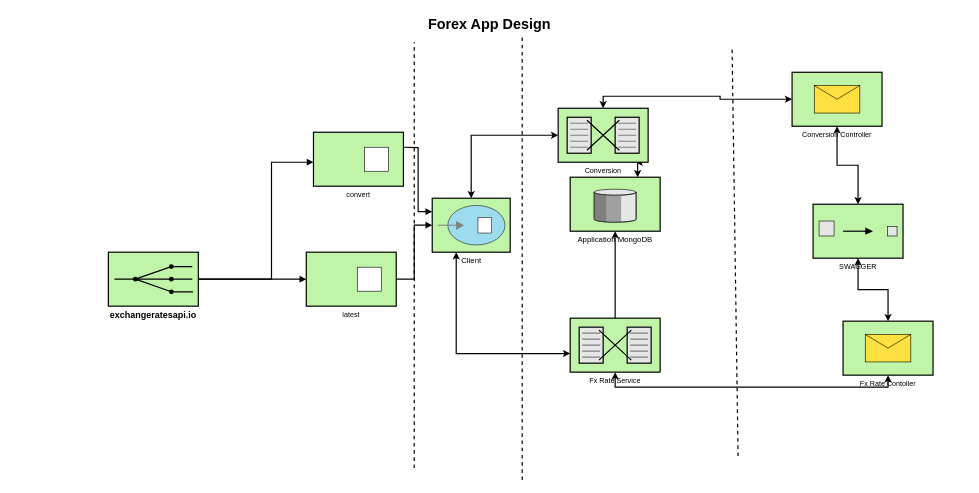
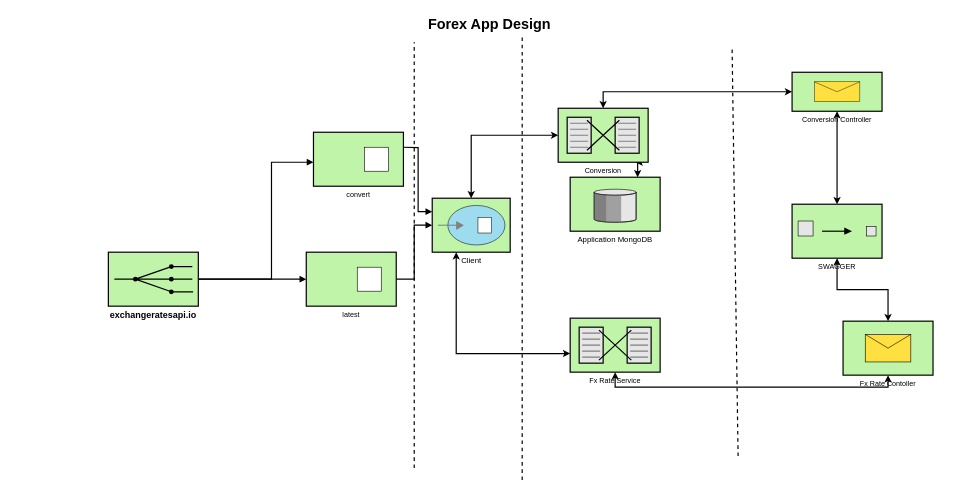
  <mxCell id="0" style=";html=1;" />
  <mxCell id="1" style=";html=1;" parent="0" />
  <mxCell id="2" style="edgeStyle=orthogonalEdgeStyle;rounded=0;html=1;endArrow=block;endFill=1;jettySize=auto;orthogonalLoop=1;strokeWidth=2;startArrow=none;startFill=0;" parent="1" source="4" target="5" edge="1"><mxGeometry relative="1" as="geometry"><Array as="points"><mxPoint x="452" y="465" /><mxPoint x="452" y="270" /></Array><mxPoint x="522" y="270" as="targetPoint" /></mxGeometry></mxCell>
  <mxCell id="3" style="edgeStyle=orthogonalEdgeStyle;rounded=0;html=1;endArrow=block;endFill=1;jettySize=auto;orthogonalLoop=1;strokeWidth=2;startArrow=none;startFill=0;" parent="1" source="4" target="9" edge="1"><mxGeometry relative="1" as="geometry" /></mxCell>
  <mxCell id="4" value="exchangeratesapi.io" style="strokeWidth=2;dashed=0;align=center;fontSize=15;fillColor=#c0f5a9;verticalLabelPosition=bottom;verticalAlign=top;shape=mxgraph.eip.recipient_list;fontStyle=1;perimeterSpacing=1;" parent="1" vertex="1"><mxGeometry x="180" y="420" width="150" height="90" as="geometry" /></mxCell>
  <mxCell id="5" value="convert&#10;" style="strokeWidth=2;dashed=0;align=center;fontSize=12;shape=rect;verticalLabelPosition=bottom;verticalAlign=top;fillColor=#c0f5a9" parent="1" vertex="1"><mxGeometry x="522" y="220" width="150" height="90" as="geometry" /></mxCell>
  <mxCell id="6" value="" style="strokeWidth=1;dashed=0;align=center;fontSize=8;shape=rect;fillColor=#ffffff;strokeColor=#000000;" parent="5" vertex="1"><mxGeometry x="85" y="25" width="40" height="40" as="geometry" /></mxCell>
  <mxCell id="7" style="edgeStyle=orthogonalEdgeStyle;rounded=0;html=1;endArrow=block;endFill=1;jettySize=auto;orthogonalLoop=1;strokeWidth=2;startArrow=none;startFill=0;entryX=0;entryY=0.25;entryDx=0;entryDy=0;entryPerimeter=0;" parent="1" target="26" edge="1"><mxGeometry relative="1" as="geometry"><mxPoint x="672" y="245" as="sourcePoint" /></mxGeometry></mxCell>
  <mxCell id="8" style="edgeStyle=orthogonalEdgeStyle;rounded=0;html=1;endArrow=block;endFill=1;jettySize=auto;orthogonalLoop=1;strokeWidth=2;startArrow=none;startFill=0;" parent="1" source="9" target="26" edge="1"><mxGeometry relative="1" as="geometry" /></mxCell>
  <mxCell id="9" value="latest&#10;" style="strokeWidth=2;dashed=0;align=center;fontSize=12;shape=rect;verticalLabelPosition=bottom;verticalAlign=top;fillColor=#c0f5a9" parent="1" vertex="1"><mxGeometry x="510" y="420" width="150" height="90" as="geometry" /></mxCell>
  <mxCell id="10" value="" style="strokeWidth=1;dashed=0;align=center;fontSize=8;shape=rect" parent="9" vertex="1"><mxGeometry x="85" y="25" width="40" height="40" as="geometry" /></mxCell>
  <mxCell id="11" style="edgeStyle=orthogonalEdgeStyle;rounded=0;orthogonalLoop=1;jettySize=auto;html=1;exitX=0.86;exitY=1;exitDx=0;exitDy=0;exitPerimeter=0;entryX=0.75;entryY=0;entryDx=0;entryDy=0;entryPerimeter=0;fontSize=15;startArrow=classic;startFill=1;strokeWidth=2;" edge="1" parent="1" source="12" target="16"><mxGeometry relative="1" as="geometry" /></mxCell>
  <mxCell id="12" value="Conversion" style="strokeWidth=2;dashed=0;align=center;fontSize=12;shape=mxgraph.eip.message_translator;fillColor=#c0f5a9;verticalLabelPosition=bottom;verticalAlign=top;" parent="1" vertex="1"><mxGeometry x="930" y="180" width="150" height="90" as="geometry" /></mxCell>
- <mxCell id="13" style="edgeStyle=orthogonalEdgeStyle;rounded=0;orthogonalLoop=1;jettySize=auto;html=1;entryX=0.5;entryY=1;entryDx=0;entryDy=0;entryPerimeter=0;fontSize=15;strokeWidth=2;" edge="1" parent="1" source="15" target="16"><mxGeometry relative="1" as="geometry" /></mxCell>
  <mxCell id="14" style="edgeStyle=orthogonalEdgeStyle;rounded=0;orthogonalLoop=1;jettySize=auto;html=1;entryX=0.5;entryY=1;entryDx=0;entryDy=0;entryPerimeter=0;fontSize=12;startArrow=classic;startFill=1;strokeWidth=2;exitX=0.5;exitY=1;exitDx=0;exitDy=0;exitPerimeter=0;" edge="1" parent="1" source="15" target="20"><mxGeometry relative="1" as="geometry" /></mxCell>
  <mxCell id="15" value="Fx Rate Service" style="strokeWidth=2;dashed=0;align=center;fontSize=12;shape=mxgraph.eip.message_translator;fillColor=#c0f5a9;verticalLabelPosition=bottom;verticalAlign=top;" parent="1" vertex="1"><mxGeometry x="950" y="530" width="150" height="90" as="geometry" /></mxCell>
  <mxCell id="16" value="Application MongoDB" style="strokeWidth=2;dashed=0;align=center;fontSize=13;verticalLabelPosition=bottom;verticalAlign=top;shape=mxgraph.eip.message_store;fillColor=#c0f5a9" parent="1" vertex="1"><mxGeometry x="950" y="295" width="150" height="90" as="geometry" /></mxCell>
  <mxCell id="17" value="Forex App Design" style="text;strokeColor=none;fillColor=none;html=1;fontSize=24;fontStyle=1;verticalAlign=middle;align=center;" parent="1" vertex="1"><mxGeometry x="20" y="20" width="1590" height="40" as="geometry" /></mxCell>
- <mxCell id="18" value="SWAGGER" style="strokeWidth=2;outlineConnect=0;dashed=0;align=center;fontSize=12;fillColor=#c0f5a9;verticalLabelPosition=bottom;verticalAlign=top;shape=mxgraph.eip.content_filter;" vertex="1" parent="1"><mxGeometry x="1355" y="340" width="150" height="90" as="geometry" /></mxCell>
+ <mxCell id="18" value="SWAGGER" style="strokeWidth=2;outlineConnect=0;dashed=0;align=center;fontSize=12;fillColor=#c0f5a9;verticalLabelPosition=bottom;verticalAlign=top;shape=mxgraph.eip.content_filter;" vertex="1" parent="1"><mxGeometry x="1320" y="340" width="150" height="90" as="geometry" /></mxCell>
  <mxCell id="19" style="edgeStyle=orthogonalEdgeStyle;rounded=0;orthogonalLoop=1;jettySize=auto;html=1;exitX=0.5;exitY=0;exitDx=0;exitDy=0;exitPerimeter=0;fontSize=12;startArrow=classic;startFill=1;strokeWidth=2;" edge="1" parent="1" source="20" target="18"><mxGeometry relative="1" as="geometry" /></mxCell>
  <mxCell id="20" value="Fx Rate Contoller" style="strokeWidth=2;outlineConnect=0;dashed=0;align=center;fontSize=12;fillColor=#c0f5a9;verticalLabelPosition=bottom;verticalAlign=top;shape=mxgraph.eip.envelope_wrapper;" vertex="1" parent="1"><mxGeometry x="1405" y="535" width="150" height="90" as="geometry" /></mxCell>
  <mxCell id="21" style="edgeStyle=orthogonalEdgeStyle;rounded=0;orthogonalLoop=1;jettySize=auto;html=1;entryX=0.5;entryY=0;entryDx=0;entryDy=0;entryPerimeter=0;fontSize=12;startArrow=classic;startFill=1;strokeWidth=2;" edge="1" parent="1" source="23" target="12"><mxGeometry relative="1" as="geometry" /></mxCell>
  <mxCell id="22" style="edgeStyle=orthogonalEdgeStyle;rounded=0;orthogonalLoop=1;jettySize=auto;html=1;fontSize=12;startArrow=classic;startFill=1;strokeWidth=2;" edge="1" parent="1" source="23" target="18"><mxGeometry relative="1" as="geometry" /></mxCell>
- <mxCell id="23" value="Conversion Controller" style="strokeWidth=2;outlineConnect=0;dashed=0;align=center;fontSize=12;fillColor=#c0f5a9;verticalLabelPosition=bottom;verticalAlign=top;shape=mxgraph.eip.envelope_wrapper;" vertex="1" parent="1"><mxGeometry x="1320" y="120" width="150" height="90" as="geometry" /></mxCell>
+ <mxCell id="23" value="Conversion Controller" style="strokeWidth=2;outlineConnect=0;dashed=0;align=center;fontSize=12;fillColor=#c0f5a9;verticalLabelPosition=bottom;verticalAlign=top;shape=mxgraph.eip.envelope_wrapper;" vertex="1" parent="1"><mxGeometry x="1320" y="120" width="150" height="65" as="geometry" /></mxCell>
  <mxCell id="24" style="edgeStyle=orthogonalEdgeStyle;rounded=0;orthogonalLoop=1;jettySize=auto;html=1;entryX=0;entryY=0.5;entryDx=0;entryDy=0;entryPerimeter=0;fontSize=13;startArrow=classic;startFill=1;strokeWidth=2;exitX=0.5;exitY=0;exitDx=0;exitDy=0;exitPerimeter=0;" edge="1" parent="1" source="26" target="12"><mxGeometry relative="1" as="geometry" /></mxCell>
  <mxCell id="25" style="edgeStyle=orthogonalEdgeStyle;rounded=0;orthogonalLoop=1;jettySize=auto;html=1;entryX=0;entryY=0.656;entryDx=0;entryDy=0;entryPerimeter=0;fontSize=13;startArrow=classic;startFill=1;strokeWidth=2;" edge="1" parent="1" source="26" target="15"><mxGeometry relative="1" as="geometry"><Array as="points"><mxPoint x="760" y="589" /></Array></mxGeometry></mxCell>
  <mxCell id="26" value="Client" style="fillColor=#c0f5a9;dashed=0;outlineConnect=0;strokeWidth=2;html=1;align=center;fontSize=13;verticalLabelPosition=bottom;verticalAlign=top;shape=mxgraph.eip.transactional_client;" vertex="1" parent="1"><mxGeometry x="720" y="330" width="130" height="90" as="geometry" /></mxCell>
  <mxCell id="27" value="" style="endArrow=none;dashed=1;html=1;rounded=0;fontSize=13;strokeWidth=2;" edge="1" parent="1"><mxGeometry width="50" height="50" relative="1" as="geometry"><mxPoint x="1230" y="760" as="sourcePoint" /><mxPoint x="1220" y="80" as="targetPoint" /></mxGeometry></mxCell>
  <mxCell id="28" value="" style="endArrow=none;dashed=1;html=1;rounded=0;fontSize=13;strokeWidth=2;" edge="1" parent="1"><mxGeometry width="50" height="50" relative="1" as="geometry"><mxPoint x="870" y="800" as="sourcePoint" /><mxPoint x="870" y="60" as="targetPoint" /></mxGeometry></mxCell>
  <mxCell id="29" value="" style="endArrow=none;dashed=1;html=1;rounded=0;fontSize=13;strokeWidth=2;" edge="1" parent="1"><mxGeometry width="50" height="50" relative="1" as="geometry"><mxPoint x="690" y="780" as="sourcePoint" /><mxPoint x="690" y="70" as="targetPoint" /></mxGeometry></mxCell>
